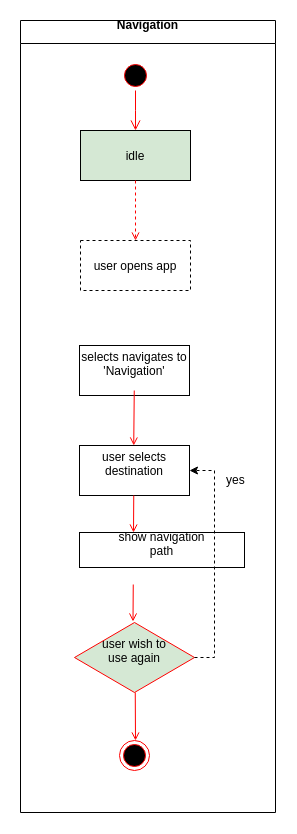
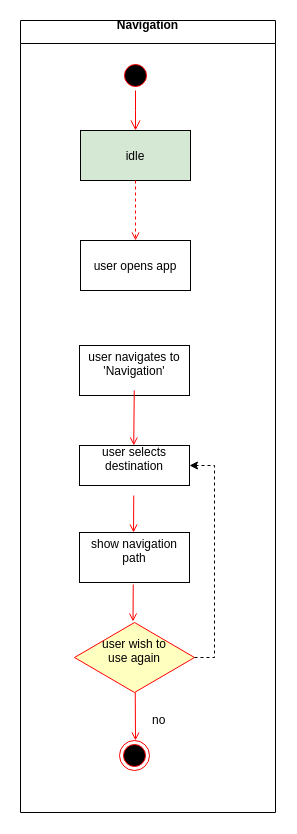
  <mxCell id="0" />
  <mxCell id="1" parent="0" />
  <mxCell id="2" value="Navigation&#10;" style="swimlane;whiteSpace=wrap" parent="1" vertex="1"><mxGeometry x="20" y="20" width="255" height="792" as="geometry" /></mxCell>
  <mxCell id="3" value="" style="ellipse;shape=startState;fillColor=#000000;strokeColor=#ff0000;" parent="2" vertex="1"><mxGeometry x="100" y="40" width="30" height="30" as="geometry" /></mxCell>
  <mxCell id="4" value="" style="edgeStyle=elbowEdgeStyle;elbow=horizontal;verticalAlign=bottom;endArrow=open;endSize=8;strokeColor=#FF0000;endFill=1;rounded=0" parent="2" source="3" target="5" edge="1"><mxGeometry x="100" y="40" as="geometry"><mxPoint x="115" y="110" as="targetPoint" /></mxGeometry></mxCell>
  <mxCell id="5" value="idle" style="fillColor=#d5e8d4;" parent="2" vertex="1"><mxGeometry x="60" y="110" width="110" height="50" as="geometry" /></mxCell>
- <mxCell id="6" value="user opens app" style="dashed=1;" parent="2" vertex="1"><mxGeometry x="60" y="220" width="110" height="50" as="geometry" /></mxCell>
+ <mxCell id="6" value="user opens app" style="" parent="2" vertex="1"><mxGeometry x="60" y="220" width="110" height="50" as="geometry" /></mxCell>
  <mxCell id="7" value="" style="endArrow=open;strokeColor=#FF0000;endFill=1;rounded=0;dashed=1;" parent="2" source="5" target="6" edge="1"><mxGeometry relative="1" as="geometry" /></mxCell>
- <mxCell id="8" value="selects navigates to&#10;'Navigation'&#10;" style="" parent="2" vertex="1"><mxGeometry x="59" y="325" width="110" height="50" as="geometry" /></mxCell>
+ <mxCell id="8" value="user navigates to&#10;'Navigation'&#10;" style="" parent="2" vertex="1"><mxGeometry x="59" y="325" width="110" height="50" as="geometry" /></mxCell>
  <mxCell id="9" value="" style="ellipse;shape=endState;fillColor=#000000;strokeColor=#ff0000" parent="2" vertex="1"><mxGeometry x="99" y="720" width="30" height="30" as="geometry" /></mxCell>
- <mxCell id="10" value="user selects &#10;destination&#10;" style="" parent="2" vertex="1"><mxGeometry x="59" y="425" width="110" height="50" as="geometry" /></mxCell>
+ <mxCell id="10" value="user selects &#10;destination&#10;" style="" parent="2" vertex="1"><mxGeometry x="59" y="425" width="110" height="40" as="geometry" /></mxCell>
  <mxCell id="11" value="" style="endArrow=open;strokeColor=#FF0000;endFill=1;rounded=0" parent="2" edge="1"><mxGeometry relative="1" as="geometry"><mxPoint x="113.762" y="370" as="sourcePoint" /><mxPoint x="113.238" y="425" as="targetPoint" /></mxGeometry></mxCell>
- <mxCell id="12" value="show navigation&#10;path&#10;" style="" parent="2" vertex="1"><mxGeometry x="59" y="512" width="165" height="35" as="geometry" /></mxCell>
+ <mxCell id="12" value="show navigation&#10;path&#10;" style="" parent="2" vertex="1"><mxGeometry x="59" y="512" width="110" height="50" as="geometry" /></mxCell>
  <mxCell id="13" value="" style="endArrow=open;strokeColor=#FF0000;endFill=1;rounded=0" parent="2" edge="1"><mxGeometry relative="1" as="geometry"><mxPoint x="113.262" y="475" as="sourcePoint" /><mxPoint x="113" y="512" as="targetPoint" /></mxGeometry></mxCell>
+ <mxCell id="14" value="no" style="text;html=1;resizable=0;points=[];autosize=1;align=left;verticalAlign=top;spacingTop=-4;" parent="2" vertex="1"><mxGeometry x="130" y="690" width="30" height="20" as="geometry" /></mxCell>
  <mxCell id="15" value="" style="endArrow=open;strokeColor=#FF0000;endFill=1;rounded=0" parent="2" edge="1"><mxGeometry relative="1" as="geometry"><mxPoint x="112.762" y="564" as="sourcePoint" /><mxPoint x="112.5" y="601" as="targetPoint" /></mxGeometry></mxCell>
- <mxCell id="16" value="user wish to&#10;use again&#10;" style="rhombus;fillColor=#d5e8d4;strokeColor=#ff0000;" parent="2" vertex="1"><mxGeometry x="54" y="602" width="120" height="70" as="geometry" /></mxCell>
+ <mxCell id="16" value="user wish to&#10;use again&#10;" style="rhombus;fillColor=#ffffc0;strokeColor=#ff0000;" parent="2" vertex="1"><mxGeometry x="54" y="602" width="120" height="70" as="geometry" /></mxCell>
  <mxCell id="17" style="edgeStyle=orthogonalEdgeStyle;rounded=0;orthogonalLoop=1;jettySize=auto;html=1;exitX=1;exitY=0.5;exitDx=0;exitDy=0;entryX=1;entryY=0.5;entryDx=0;entryDy=0;dashed=1;" parent="2" source="16" target="10" edge="1"><mxGeometry relative="1" as="geometry" /></mxCell>
  <mxCell id="18" value="" style="endArrow=open;strokeColor=#FF0000;endFill=1;rounded=0" edge="1" parent="2"><mxGeometry relative="1" as="geometry"><mxPoint x="114.762" y="672" as="sourcePoint" /><mxPoint x="115" y="720" as="targetPoint" /></mxGeometry></mxCell>
- <mxCell id="19" value="yes" style="text;html=1;resizable=0;points=[];autosize=1;align=left;verticalAlign=top;spacingTop=-4;" parent="1" vertex="1"><mxGeometry x="224" y="470" width="30" height="20" as="geometry" /></mxCell>
